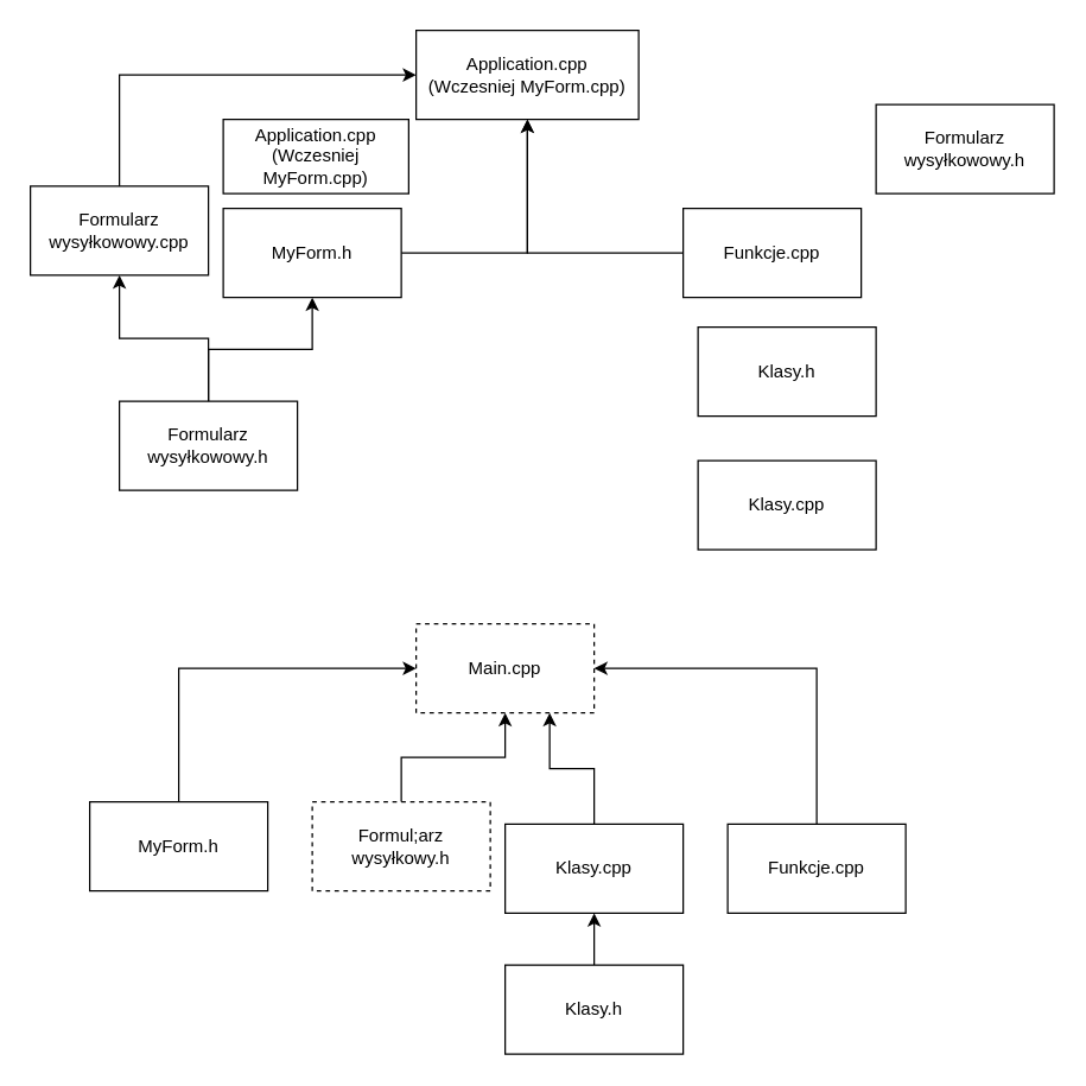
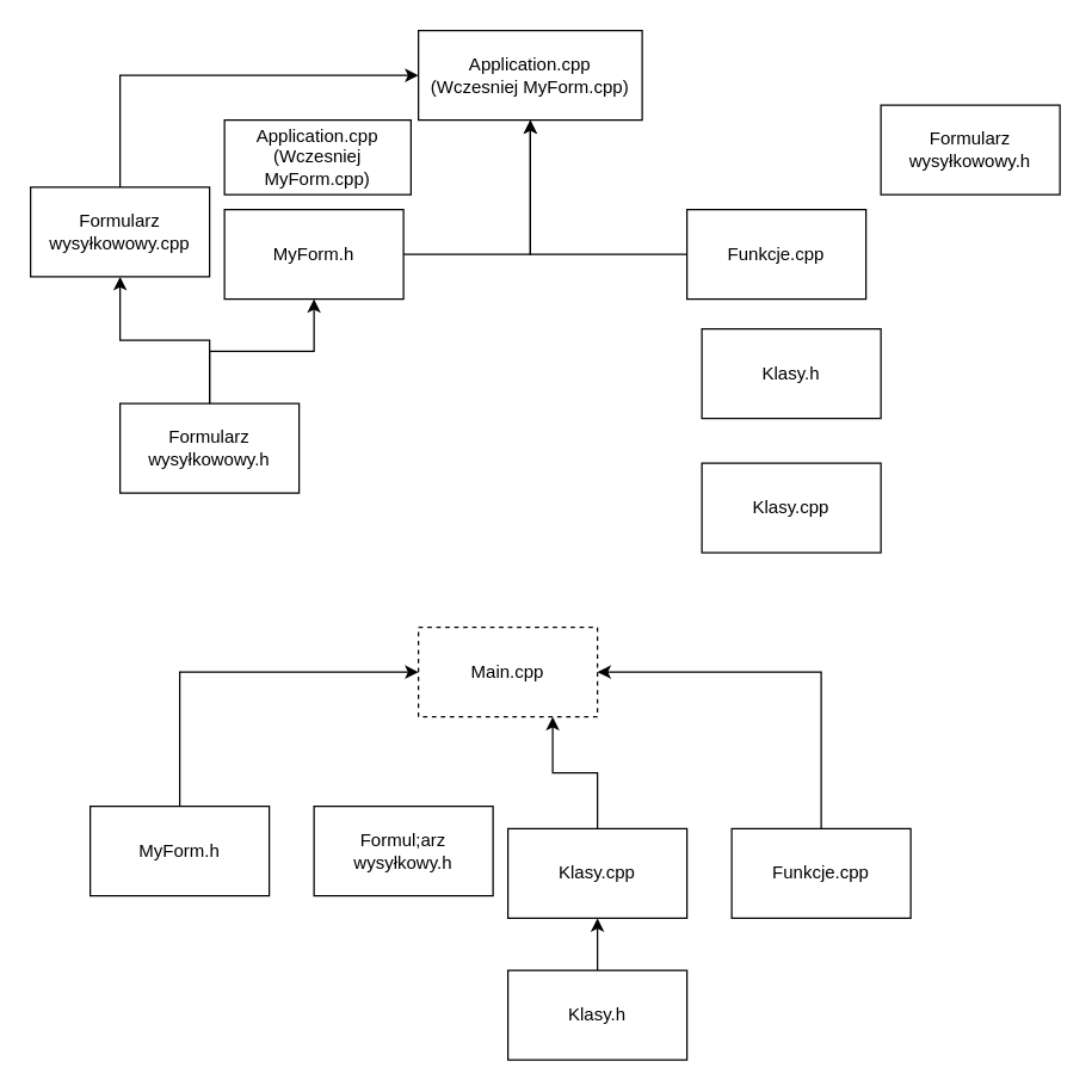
  <mxCell id="0" />
  <mxCell id="1" parent="0" />
  <mxCell id="2" value="Application.cpp&lt;div&gt;(Wczesniej MyForm.cpp)&lt;/div&gt;" style="rounded=0;whiteSpace=wrap;html=1;" parent="1" vertex="1"><mxGeometry x="280" y="20" width="150" height="60" as="geometry" /></mxCell>
  <mxCell id="3" style="edgeStyle=orthogonalEdgeStyle;rounded=0;orthogonalLoop=1;jettySize=auto;html=1;" parent="1" source="5" target="9" edge="1"><mxGeometry relative="1" as="geometry" /></mxCell>
  <mxCell id="4" style="edgeStyle=orthogonalEdgeStyle;rounded=0;orthogonalLoop=1;jettySize=auto;html=1;entryX=0.5;entryY=1;entryDx=0;entryDy=0;" parent="1" source="5" target="7" edge="1"><mxGeometry relative="1" as="geometry" /></mxCell>
  <mxCell id="5" value="Formularz wysyłkowowy.h" style="rounded=0;whiteSpace=wrap;html=1;" parent="1" vertex="1"><mxGeometry x="80" y="270" width="120" height="60" as="geometry" /></mxCell>
  <mxCell id="6" style="edgeStyle=orthogonalEdgeStyle;rounded=0;orthogonalLoop=1;jettySize=auto;html=1;entryX=0;entryY=0.5;entryDx=0;entryDy=0;" edge="1" parent="1" source="7" target="2"><mxGeometry relative="1" as="geometry"><Array as="points"><mxPoint x="80" y="50" /></Array></mxGeometry></mxCell>
  <mxCell id="7" value="Formularz wysyłkowowy.cpp" style="rounded=0;whiteSpace=wrap;html=1;" parent="1" vertex="1"><mxGeometry x="20" y="125" width="120" height="60" as="geometry" /></mxCell>
  <mxCell id="8" style="edgeStyle=orthogonalEdgeStyle;rounded=0;orthogonalLoop=1;jettySize=auto;html=1;entryX=0.5;entryY=1;entryDx=0;entryDy=0;" parent="1" source="9" target="2" edge="1"><mxGeometry relative="1" as="geometry" /></mxCell>
  <mxCell id="9" value="MyForm.h" style="rounded=0;whiteSpace=wrap;html=1;" parent="1" vertex="1"><mxGeometry x="150" y="140" width="120" height="60" as="geometry" /></mxCell>
  <mxCell id="10" value="Klasy.h" style="rounded=0;whiteSpace=wrap;html=1;" parent="1" vertex="1"><mxGeometry x="470" y="220" width="120" height="60" as="geometry" /></mxCell>
  <mxCell id="11" value="Klasy.cpp" style="rounded=0;whiteSpace=wrap;html=1;" parent="1" vertex="1"><mxGeometry x="470" y="310" width="120" height="60" as="geometry" /></mxCell>
  <mxCell id="12" style="edgeStyle=orthogonalEdgeStyle;rounded=0;orthogonalLoop=1;jettySize=auto;html=1;entryX=0.5;entryY=1;entryDx=0;entryDy=0;" parent="1" source="13" target="2" edge="1"><mxGeometry relative="1" as="geometry" /></mxCell>
  <mxCell id="13" value="Funkcje.cpp" style="rounded=0;whiteSpace=wrap;html=1;" parent="1" vertex="1"><mxGeometry x="460" y="140" width="120" height="60" as="geometry" /></mxCell>
  <mxCell id="14" value="Application.cpp&lt;div&gt;(Wczesniej MyForm.cpp)&lt;/div&gt;" style="rounded=0;whiteSpace=wrap;html=1;" vertex="1" parent="1"><mxGeometry x="150" y="80" width="125" height="50" as="geometry" /></mxCell>
  <mxCell id="15" value="Main.cpp" style="rounded=0;whiteSpace=wrap;html=1;dashed=1;" vertex="1" parent="1"><mxGeometry x="280" y="420" width="120" height="60" as="geometry" /></mxCell>
  <mxCell id="16" style="edgeStyle=orthogonalEdgeStyle;rounded=0;orthogonalLoop=1;jettySize=auto;html=1;entryX=0;entryY=0.5;entryDx=0;entryDy=0;" edge="1" parent="1" source="17" target="15"><mxGeometry relative="1" as="geometry"><Array as="points"><mxPoint x="120" y="450" /></Array></mxGeometry></mxCell>
  <mxCell id="17" value="MyForm.h" style="rounded=0;whiteSpace=wrap;html=1;" vertex="1" parent="1"><mxGeometry x="60" y="540" width="120" height="60" as="geometry" /></mxCell>
- <mxCell id="18" style="edgeStyle=orthogonalEdgeStyle;rounded=0;orthogonalLoop=1;jettySize=auto;html=1;" edge="1" parent="1" source="19" target="15"><mxGeometry relative="1" as="geometry" /></mxCell>
- <mxCell id="19" value="Formul;arz wysyłkowy.h" style="rounded=0;whiteSpace=wrap;html=1;dashed=1;" vertex="1" parent="1"><mxGeometry x="210" y="540" width="120" height="60" as="geometry" /></mxCell>
+ <mxCell id="19" value="Formul;arz wysyłkowy.h" style="rounded=0;whiteSpace=wrap;html=1;" vertex="1" parent="1"><mxGeometry x="210" y="540" width="120" height="60" as="geometry" /></mxCell>
  <mxCell id="20" style="edgeStyle=orthogonalEdgeStyle;rounded=0;orthogonalLoop=1;jettySize=auto;html=1;entryX=0.75;entryY=1;entryDx=0;entryDy=0;" edge="1" parent="1" source="21" target="15"><mxGeometry relative="1" as="geometry"><mxPoint x="410" y="540" as="sourcePoint" /></mxGeometry></mxCell>
  <mxCell id="21" value="Klasy.cpp" style="rounded=0;whiteSpace=wrap;html=1;" vertex="1" parent="1"><mxGeometry x="340" y="555" width="120" height="60" as="geometry" /></mxCell>
  <mxCell id="22" style="edgeStyle=orthogonalEdgeStyle;rounded=0;orthogonalLoop=1;jettySize=auto;html=1;" edge="1" parent="1" source="23" target="21"><mxGeometry relative="1" as="geometry" /></mxCell>
  <mxCell id="23" value="Klasy.h" style="rounded=0;whiteSpace=wrap;html=1;" vertex="1" parent="1"><mxGeometry x="340" y="650" width="120" height="60" as="geometry" /></mxCell>
  <mxCell id="24" style="edgeStyle=orthogonalEdgeStyle;rounded=0;orthogonalLoop=1;jettySize=auto;html=1;entryX=1;entryY=0.5;entryDx=0;entryDy=0;" edge="1" parent="1" source="25" target="15"><mxGeometry relative="1" as="geometry"><Array as="points"><mxPoint x="550" y="450" /></Array></mxGeometry></mxCell>
  <mxCell id="25" value="Funkcje.cpp" style="rounded=0;whiteSpace=wrap;html=1;" vertex="1" parent="1"><mxGeometry x="490" y="555" width="120" height="60" as="geometry" /></mxCell>
  <mxCell id="26" value="Formularz wysyłkowowy.h" style="rounded=0;whiteSpace=wrap;html=1;" vertex="1" parent="1"><mxGeometry x="590" y="70" width="120" height="60" as="geometry" /></mxCell>
